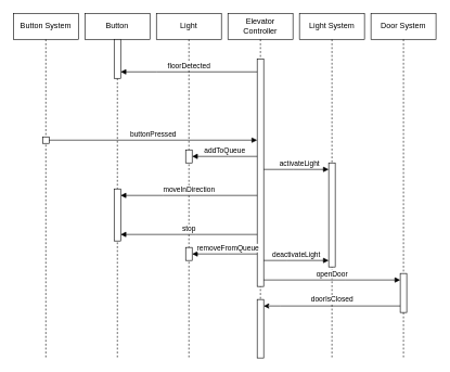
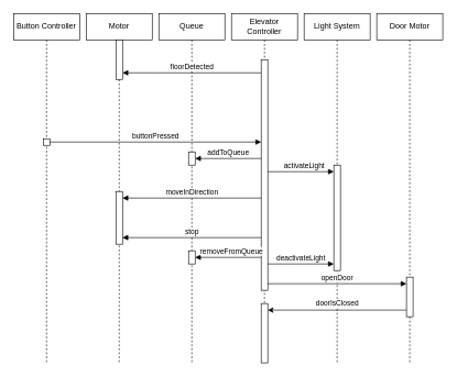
  <mxCell id="0" />
  <mxCell id="1" parent="0" />
  <mxCell id="2" value="Elevator Controller" style="shape=umlLifeline;perimeter=lifelinePerimeter;whiteSpace=wrap;html=1;container=1;dropTarget=0;collapsible=0;recursiveResize=0;outlineConnect=0;portConstraint=eastwest;newEdgeStyle={&quot;curved&quot;:0,&quot;rounded&quot;:0};" parent="1" vertex="1"><mxGeometry x="350" y="20" width="100" height="530" as="geometry" /></mxCell>
  <mxCell id="3" value="" style="html=1;points=[[0,0,0,0,5],[0,1,0,0,-5],[1,0,0,0,5],[1,1,0,0,-5]];perimeter=orthogonalPerimeter;outlineConnect=0;targetShapes=umlLifeline;portConstraint=eastwest;newEdgeStyle={&quot;curved&quot;:0,&quot;rounded&quot;:0};" vertex="1" parent="2"><mxGeometry x="45" y="70" width="10" height="350" as="geometry" /></mxCell>
  <mxCell id="4" value="" style="html=1;points=[[0,0,0,0,5],[0,1,0,0,-5],[1,0,0,0,5],[1,1,0,0,-5]];perimeter=orthogonalPerimeter;outlineConnect=0;targetShapes=umlLifeline;portConstraint=eastwest;newEdgeStyle={&quot;curved&quot;:0,&quot;rounded&quot;:0};" vertex="1" parent="2"><mxGeometry x="45" y="440" width="10" height="90" as="geometry" /></mxCell>
- <mxCell id="5" value="Light" style="shape=umlLifeline;perimeter=lifelinePerimeter;whiteSpace=wrap;html=1;container=1;dropTarget=0;collapsible=0;recursiveResize=0;outlineConnect=0;portConstraint=eastwest;newEdgeStyle={&quot;curved&quot;:0,&quot;rounded&quot;:0};" parent="1" vertex="1"><mxGeometry x="240" y="20" width="100" height="530" as="geometry" /></mxCell>
+ <mxCell id="5" value="Queue" style="shape=umlLifeline;perimeter=lifelinePerimeter;whiteSpace=wrap;html=1;container=1;dropTarget=0;collapsible=0;recursiveResize=0;outlineConnect=0;portConstraint=eastwest;newEdgeStyle={&quot;curved&quot;:0,&quot;rounded&quot;:0};" parent="1" vertex="1"><mxGeometry x="240" y="20" width="100" height="530" as="geometry" /></mxCell>
  <mxCell id="6" value="" style="html=1;points=[[0,0,0,0,5],[0,1,0,0,-5],[1,0,0,0,5],[1,1,0,0,-5]];perimeter=orthogonalPerimeter;outlineConnect=0;targetShapes=umlLifeline;portConstraint=eastwest;newEdgeStyle={&quot;curved&quot;:0,&quot;rounded&quot;:0};" vertex="1" parent="5"><mxGeometry x="45" y="210" width="10" height="20" as="geometry" /></mxCell>
  <mxCell id="7" value="" style="html=1;points=[[0,0,0,0,5],[0,1,0,0,-5],[1,0,0,0,5],[1,1,0,0,-5]];perimeter=orthogonalPerimeter;outlineConnect=0;targetShapes=umlLifeline;portConstraint=eastwest;newEdgeStyle={&quot;curved&quot;:0,&quot;rounded&quot;:0};" vertex="1" parent="5"><mxGeometry x="45" y="360" width="10" height="20" as="geometry" /></mxCell>
- <mxCell id="8" value="Button" style="shape=umlLifeline;perimeter=lifelinePerimeter;whiteSpace=wrap;html=1;container=1;dropTarget=0;collapsible=0;recursiveResize=0;outlineConnect=0;portConstraint=eastwest;newEdgeStyle={&quot;curved&quot;:0,&quot;rounded&quot;:0};" parent="1" vertex="1"><mxGeometry x="130" y="20" width="100" height="530" as="geometry" /></mxCell>
+ <mxCell id="8" value="Motor" style="shape=umlLifeline;perimeter=lifelinePerimeter;whiteSpace=wrap;html=1;container=1;dropTarget=0;collapsible=0;recursiveResize=0;outlineConnect=0;portConstraint=eastwest;newEdgeStyle={&quot;curved&quot;:0,&quot;rounded&quot;:0};" parent="1" vertex="1"><mxGeometry x="130" y="20" width="100" height="530" as="geometry" /></mxCell>
  <mxCell id="9" value="" style="html=1;points=[[0,0,0,0,5],[0,1,0,0,-5],[1,0,0,0,5],[1,1,0,0,-5]];perimeter=orthogonalPerimeter;outlineConnect=0;targetShapes=umlLifeline;portConstraint=eastwest;newEdgeStyle={&quot;curved&quot;:0,&quot;rounded&quot;:0};" parent="8" vertex="1"><mxGeometry x="45" y="40" width="10" height="60" as="geometry" /></mxCell>
  <mxCell id="10" value="" style="html=1;points=[[0,0,0,0,5],[0,1,0,0,-5],[1,0,0,0,5],[1,1,0,0,-5]];perimeter=orthogonalPerimeter;outlineConnect=0;targetShapes=umlLifeline;portConstraint=eastwest;newEdgeStyle={&quot;curved&quot;:0,&quot;rounded&quot;:0};" vertex="1" parent="8"><mxGeometry x="45" y="270" width="10" height="80" as="geometry" /></mxCell>
- <mxCell id="11" value="Door System" style="shape=umlLifeline;perimeter=lifelinePerimeter;whiteSpace=wrap;html=1;container=1;dropTarget=0;collapsible=0;recursiveResize=0;outlineConnect=0;portConstraint=eastwest;newEdgeStyle={&quot;curved&quot;:0,&quot;rounded&quot;:0};" parent="1" vertex="1"><mxGeometry x="570" y="20" width="100" height="530" as="geometry" /></mxCell>
+ <mxCell id="11" value="Door Motor" style="shape=umlLifeline;perimeter=lifelinePerimeter;whiteSpace=wrap;html=1;container=1;dropTarget=0;collapsible=0;recursiveResize=0;outlineConnect=0;portConstraint=eastwest;newEdgeStyle={&quot;curved&quot;:0,&quot;rounded&quot;:0};" parent="1" vertex="1"><mxGeometry x="570" y="20" width="100" height="530" as="geometry" /></mxCell>
  <mxCell id="12" value="" style="html=1;points=[[0,0,0,0,5],[0,1,0,0,-5],[1,0,0,0,5],[1,1,0,0,-5]];perimeter=orthogonalPerimeter;outlineConnect=0;targetShapes=umlLifeline;portConstraint=eastwest;newEdgeStyle={&quot;curved&quot;:0,&quot;rounded&quot;:0};" vertex="1" parent="11"><mxGeometry x="45" y="400" width="10" height="60" as="geometry" /></mxCell>
  <mxCell id="13" value="Light System" style="shape=umlLifeline;perimeter=lifelinePerimeter;whiteSpace=wrap;html=1;container=1;dropTarget=0;collapsible=0;recursiveResize=0;outlineConnect=0;portConstraint=eastwest;newEdgeStyle={&quot;curved&quot;:0,&quot;rounded&quot;:0};" parent="1" vertex="1"><mxGeometry x="460" y="20" width="100" height="530" as="geometry" /></mxCell>
  <mxCell id="14" value="" style="html=1;points=[[0,0,0,0,5],[0,1,0,0,-5],[1,0,0,0,5],[1,1,0,0,-5]];perimeter=orthogonalPerimeter;outlineConnect=0;targetShapes=umlLifeline;portConstraint=eastwest;newEdgeStyle={&quot;curved&quot;:0,&quot;rounded&quot;:0};" vertex="1" parent="13"><mxGeometry x="45" y="230" width="10" height="160" as="geometry" /></mxCell>
  <mxCell id="15" value="floorDetected" style="html=1;verticalAlign=bottom;endArrow=block;curved=0;rounded=0;" parent="1" source="3" target="9" edge="1"><mxGeometry width="80" relative="1" as="geometry"><mxPoint x="390" y="110" as="sourcePoint" /><mxPoint x="190" y="110" as="targetPoint" /><Array as="points"><mxPoint x="240" y="110" /></Array></mxGeometry></mxCell>
- <mxCell id="16" value="Button System" style="shape=umlLifeline;perimeter=lifelinePerimeter;whiteSpace=wrap;html=1;container=1;dropTarget=0;collapsible=0;recursiveResize=0;outlineConnect=0;portConstraint=eastwest;newEdgeStyle={&quot;curved&quot;:0,&quot;rounded&quot;:0};" vertex="1" parent="1"><mxGeometry x="20" y="20" width="100" height="530" as="geometry" /></mxCell>
+ <mxCell id="16" value="Button Controller" style="shape=umlLifeline;perimeter=lifelinePerimeter;whiteSpace=wrap;html=1;container=1;dropTarget=0;collapsible=0;recursiveResize=0;outlineConnect=0;portConstraint=eastwest;newEdgeStyle={&quot;curved&quot;:0,&quot;rounded&quot;:0};" vertex="1" parent="1"><mxGeometry x="20" y="20" width="100" height="530" as="geometry" /></mxCell>
  <mxCell id="17" value="" style="html=1;points=[[0,0,0,0,5],[0,1,0,0,-5],[1,0,0,0,5],[1,1,0,0,-5]];perimeter=orthogonalPerimeter;outlineConnect=0;targetShapes=umlLifeline;portConstraint=eastwest;newEdgeStyle={&quot;curved&quot;:0,&quot;rounded&quot;:0};" vertex="1" parent="16"><mxGeometry x="45" y="190" width="10" height="10" as="geometry" /></mxCell>
  <mxCell id="18" value="buttonPressed" style="html=1;verticalAlign=bottom;endArrow=block;curved=0;rounded=0;exitX=1;exitY=0;exitDx=0;exitDy=5;exitPerimeter=0;" edge="1" parent="1" source="17"><mxGeometry width="80" relative="1" as="geometry"><mxPoint x="220" y="310" as="sourcePoint" /><mxPoint x="395" y="215" as="targetPoint" /></mxGeometry></mxCell>
  <mxCell id="19" value="addToQueue" style="html=1;verticalAlign=bottom;endArrow=block;curved=0;rounded=0;" edge="1" parent="1" target="6"><mxGeometry width="80" relative="1" as="geometry"><mxPoint x="395" y="240" as="sourcePoint" /><mxPoint x="300" y="240" as="targetPoint" /><Array as="points"><mxPoint x="350" y="240" /></Array></mxGeometry></mxCell>
  <mxCell id="20" value="activateLight" style="html=1;verticalAlign=bottom;endArrow=block;curved=0;rounded=0;" edge="1" parent="1" target="14"><mxGeometry x="0.1" width="80" relative="1" as="geometry"><mxPoint x="405" y="260" as="sourcePoint" /><mxPoint x="500" y="260" as="targetPoint" /><Array as="points"><mxPoint x="450" y="260" /></Array><mxPoint as="offset" /></mxGeometry></mxCell>
  <mxCell id="21" value="moveInDirection" style="html=1;verticalAlign=bottom;endArrow=block;curved=0;rounded=0;" edge="1" parent="1" target="10"><mxGeometry width="80" relative="1" as="geometry"><mxPoint x="395" y="300" as="sourcePoint" /><mxPoint x="190" y="300" as="targetPoint" /><Array as="points"><mxPoint x="250" y="300" /></Array></mxGeometry></mxCell>
  <mxCell id="22" value="openDoor" style="html=1;verticalAlign=bottom;endArrow=block;curved=0;rounded=0;" edge="1" parent="1" target="12"><mxGeometry width="80" relative="1" as="geometry"><mxPoint x="405" y="430" as="sourcePoint" /><mxPoint x="300" y="300" as="targetPoint" /><Array as="points"><mxPoint x="530" y="430" /></Array></mxGeometry></mxCell>
  <mxCell id="23" value="stop" style="html=1;verticalAlign=bottom;endArrow=block;curved=0;rounded=0;" edge="1" parent="1" target="10"><mxGeometry width="80" relative="1" as="geometry"><mxPoint x="395" y="360" as="sourcePoint" /><mxPoint x="190" y="360" as="targetPoint" /><Array as="points"><mxPoint x="300" y="360" /></Array></mxGeometry></mxCell>
  <mxCell id="24" value="removeFromQueue" style="html=1;verticalAlign=bottom;endArrow=block;curved=0;rounded=0;" edge="1" parent="1" target="7"><mxGeometry x="-0.1" width="80" relative="1" as="geometry"><mxPoint x="395" y="390" as="sourcePoint" /><mxPoint x="300" y="390" as="targetPoint" /><Array as="points"><mxPoint x="350" y="390" /></Array><mxPoint as="offset" /></mxGeometry></mxCell>
  <mxCell id="25" value="deactivateLight" style="html=1;verticalAlign=bottom;endArrow=block;curved=0;rounded=0;" edge="1" parent="1" target="14"><mxGeometry width="80" relative="1" as="geometry"><mxPoint x="405" y="400" as="sourcePoint" /><mxPoint x="490" y="400" as="targetPoint" /><Array as="points"><mxPoint x="440" y="400" /></Array></mxGeometry></mxCell>
  <mxCell id="26" value="doorIsClosed" style="edgeStyle=orthogonalEdgeStyle;rounded=0;orthogonalLoop=1;jettySize=auto;html=1;curved=0;" edge="1" parent="1" source="12" target="4"><mxGeometry y="-10" relative="1" as="geometry"><mxPoint x="410" y="470" as="targetPoint" /><Array as="points"><mxPoint x="430" y="470" /><mxPoint x="430" y="470" /></Array><mxPoint as="offset" /></mxGeometry></mxCell>
